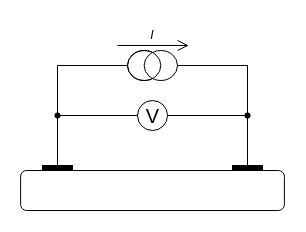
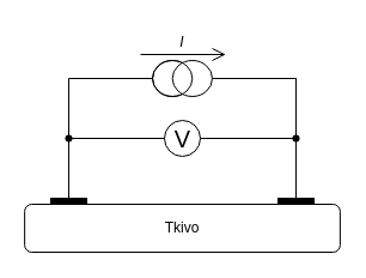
  <mxCell id="0" />
  <mxCell id="1" parent="0" />
  <mxCell id="2" value="" style="rounded=1;whiteSpace=wrap;html=1;" vertex="1" parent="1"><mxGeometry x="20.13" y="170" width="263.75" height="40" as="geometry" /></mxCell>
  <mxCell id="3" style="edgeStyle=orthogonalEdgeStyle;rounded=0;orthogonalLoop=1;jettySize=auto;html=1;exitX=1;exitY=0.5;exitDx=0;exitDy=0;endArrow=none;endFill=0;" edge="1" parent="1" source="4" target="16"><mxGeometry relative="1" as="geometry" /></mxCell>
  <mxCell id="4" value="V" style="verticalLabelPosition=middle;shadow=0;dashed=0;align=center;html=1;verticalAlign=middle;strokeWidth=1;shape=ellipse;aspect=fixed;fontSize=20;" vertex="1" parent="1"><mxGeometry x="137" y="100" width="30" height="30" as="geometry" /></mxCell>
  <mxCell id="5" style="edgeStyle=orthogonalEdgeStyle;rounded=0;orthogonalLoop=1;jettySize=auto;html=1;exitDx=0;exitDy=0;exitPerimeter=0;entryX=0.5;entryY=0;entryDx=0;entryDy=0;endArrow=none;endFill=0;" edge="1" parent="1" source="16" target="10"><mxGeometry relative="1" as="geometry"><Array as="points"><mxPoint x="247" y="65" /></Array></mxGeometry></mxCell>
  <mxCell id="6" style="edgeStyle=orthogonalEdgeStyle;rounded=0;orthogonalLoop=1;jettySize=auto;html=1;exitDx=0;exitDy=0;exitPerimeter=0;entryX=0.5;entryY=0;entryDx=0;entryDy=0;endArrow=none;endFill=0;" edge="1" parent="1" source="14" target="9"><mxGeometry relative="1" as="geometry"><Array as="points" /></mxGeometry></mxCell>
  <mxCell id="7" value="" style="pointerEvents=1;verticalLabelPosition=bottom;shadow=0;dashed=0;align=center;html=1;verticalAlign=top;shape=mxgraph.electrical.signal_sources.current_source;direction=south;" vertex="1" parent="1"><mxGeometry x="127" y="50" width="50" height="30" as="geometry" /></mxCell>
  <mxCell id="8" value="" style="verticalLabelPosition=top;verticalAlign=bottom;shape=mxgraph.electrical.signal_sources.current_flow;shadow=0;dashed=0;align=center;strokeWidth=1;html=1;direction=east;" vertex="1" parent="1"><mxGeometry x="117" y="40" width="70" height="10" as="geometry" /></mxCell>
  <mxCell id="9" value="" style="rounded=0;whiteSpace=wrap;html=1;fillColor=#000000;" vertex="1" parent="1"><mxGeometry x="42" y="165" width="30" height="5" as="geometry" /></mxCell>
  <mxCell id="10" value="" style="rounded=0;whiteSpace=wrap;html=1;fillColor=#000000;" vertex="1" parent="1"><mxGeometry x="232" y="165" width="30" height="5" as="geometry" /></mxCell>
+ <mxCell id="11" value="Tkivo" style="text;html=1;align=center;verticalAlign=middle;whiteSpace=wrap;rounded=0;" vertex="1" parent="1"><mxGeometry x="122" y="175" width="60" height="30" as="geometry" /></mxCell>
  <mxCell id="12" value="I" style="text;html=1;align=center;verticalAlign=middle;whiteSpace=wrap;rounded=0;fontStyle=2" vertex="1" parent="1"><mxGeometry x="122" y="20" width="60" height="30" as="geometry" /></mxCell>
  <mxCell id="13" value="" style="edgeStyle=orthogonalEdgeStyle;rounded=0;orthogonalLoop=1;jettySize=auto;html=1;exitX=0.5;exitY=1;exitDx=0;exitDy=0;exitPerimeter=0;entryDx=0;entryDy=0;endArrow=none;endFill=0;" edge="1" parent="1" source="7" target="14"><mxGeometry relative="1" as="geometry"><mxPoint x="127" y="65" as="sourcePoint" /><mxPoint x="57" y="165" as="targetPoint" /><Array as="points"><mxPoint x="57" y="65" /></Array></mxGeometry></mxCell>
  <mxCell id="14" value="" style="shape=waypoint;sketch=0;fillStyle=solid;size=6;pointerEvents=1;points=[];fillColor=none;resizable=0;rotatable=0;perimeter=centerPerimeter;snapToPoint=1;" vertex="1" parent="1"><mxGeometry x="47" y="105" width="20" height="20" as="geometry" /></mxCell>
  <mxCell id="15" value="" style="edgeStyle=orthogonalEdgeStyle;rounded=0;orthogonalLoop=1;jettySize=auto;html=1;exitX=0.5;exitY=0;exitDx=0;exitDy=0;exitPerimeter=0;entryDx=0;entryDy=0;endArrow=none;endFill=0;" edge="1" parent="1" source="7" target="16"><mxGeometry relative="1" as="geometry"><mxPoint x="177" y="65" as="sourcePoint" /><mxPoint x="247" y="165" as="targetPoint" /><Array as="points" /></mxGeometry></mxCell>
  <mxCell id="16" value="" style="shape=waypoint;sketch=0;fillStyle=solid;size=6;pointerEvents=1;points=[];fillColor=none;resizable=0;rotatable=0;perimeter=centerPerimeter;snapToPoint=1;" vertex="1" parent="1"><mxGeometry x="237" y="105" width="20" height="20" as="geometry" /></mxCell>
  <mxCell id="17" style="edgeStyle=orthogonalEdgeStyle;rounded=0;orthogonalLoop=1;jettySize=auto;html=1;exitX=0;exitY=0.5;exitDx=0;exitDy=0;entryX=0.133;entryY=0.517;entryDx=0;entryDy=0;entryPerimeter=0;endArrow=none;endFill=0;" edge="1" parent="1" source="4" target="14"><mxGeometry relative="1" as="geometry" /></mxCell>
